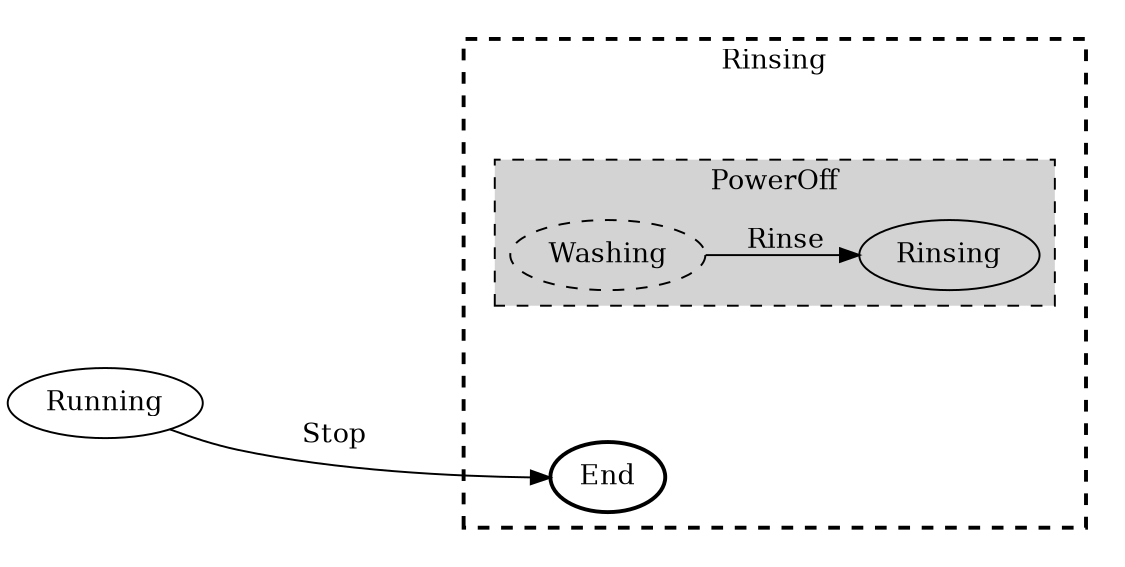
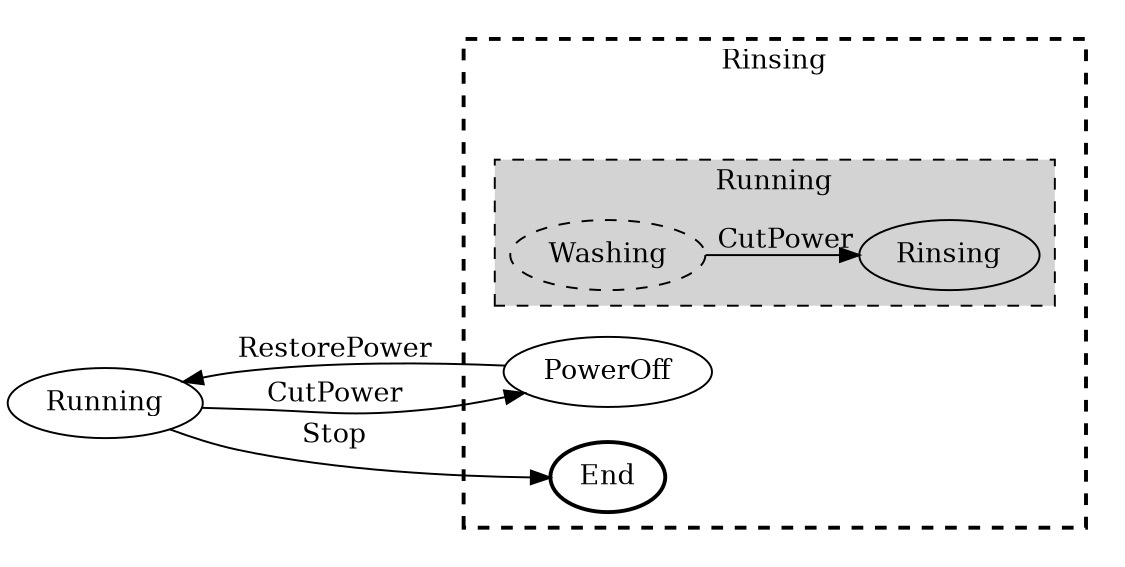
  digraph {
    compound=true
    rankdir=LR
    Washing [style=dashed]
    Rinsing
    End [style=bold]
+   PowerOff
    Running
    subgraph cluster_1 {
      style=invis
      subgraph cluster_2 {
        label=Rinsing
        style="visible, dashed, bold"
        End
+       PowerOff
        subgraph cluster_3 {
          label=Root
          style=invis
          subgraph cluster_4 {
-           label=PowerOff
+           label=Running
            style="visible, dashed, filled"
            Washing
            Rinsing
          }
        }
      }
    }
-   Washing -> Rinsing [label=Rinse]
+   Washing -> Rinsing [label=CutPower]
+   PowerOff -> Running [label=RestorePower]
    Running -> End [label=Stop]
+   Running -> PowerOff [label=CutPower]
  }
